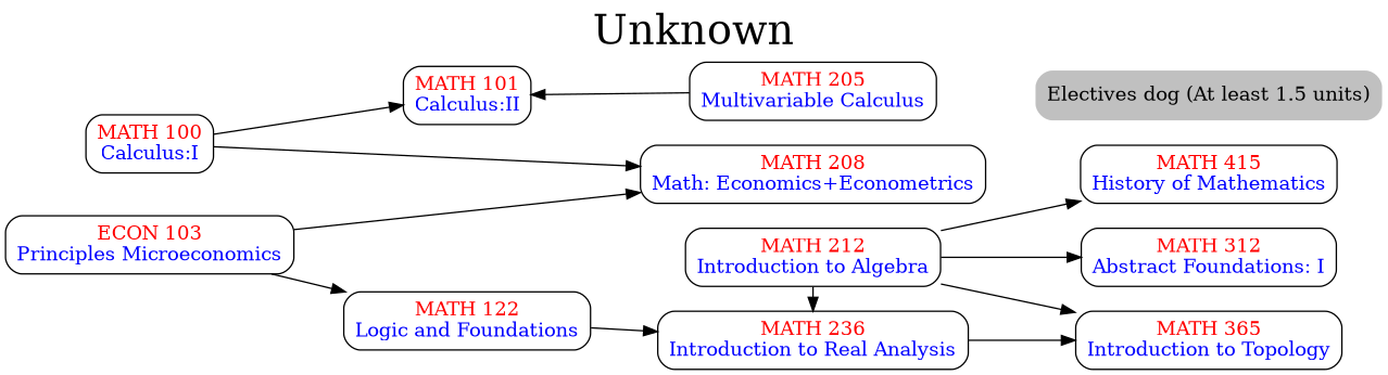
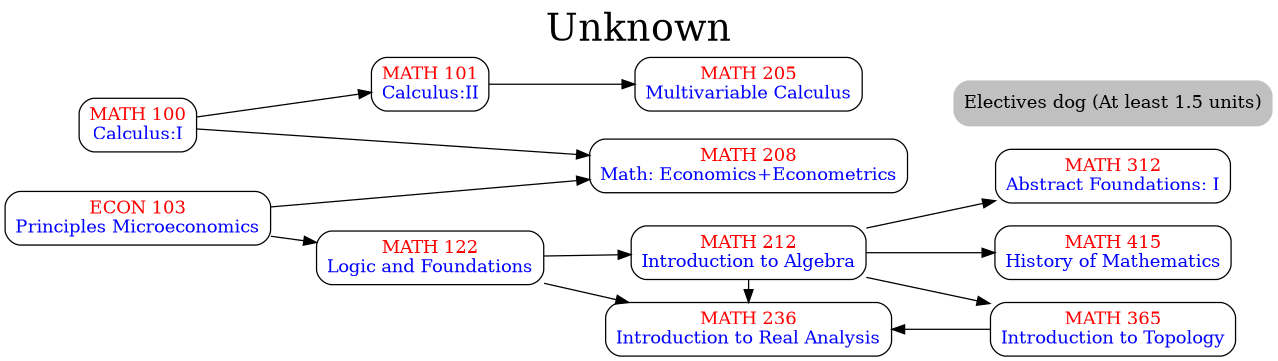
  digraph {
    label=<<font point-size="30">Unknown</font>>
    labelloc=t
    rankdir=LR
    node [shape=box style=rounded]
    n1 [height=0.58333 label=<<font color="red">MATH 100</font><br/><font color="blue">Calculus:I</font>> width=1.1389]
    n2 [height=0.58333 label=<<font color="red">ECON 103</font><br/><font color="blue">Principles Microeconomics</font>> width=2.3333]
    n3 [height=0.58333 label=<<font color="red">MATH 101</font><br/><font color="blue">Calculus:II</font>> width=1.1389]
    n4 [height=0.58333 label=<<font color="red">MATH 122</font><br/><font color="blue">Logic and Foundations</font>> width=1.9722]
    n5 [height=0.58333 label=<<font color="red">MATH 205</font><br/><font color="blue">Multivariable Calculus</font>> width=1.9722]
    n6 [height=0.58333 label=<<font color="red">MATH 208</font><br/><font color="blue">Math: Economics+Econometrics</font>> width=2.75]
    n7 [height=0.58333 label=<<font color="red">MATH 212</font><br/><font color="blue">Introduction to Algebra</font>> width=2.0278]
    n8 [height=0.58333 label=<<font color="red">MATH 236</font><br/><font color="blue">Introduction to Real Analysis</font>> width=2.4722]
    n9 [color=invis fillcolor=gray height=0.5 label=<Electives dog (At least 1.5 units)> style="rounded,filled" width=2.7222]
    n10 [height=0.58333 label=<<font color="red">MATH 312</font><br/><font color="blue">Abstract Foundations: I</font>> width=1.6944]
    n11 [height=0.58333 label=<<font color="red">MATH 365</font><br/><font color="blue">Introduction to Topology</font>> width=2.1389]
    n12 [height=0.58333 label=<<font color="red">MATH 415</font><br/><font color="blue">History of Mathematics</font>> width=2.0556]
    subgraph sub_1 {
      label=""
      subgraph sub_2 {
        label=""
        rank=same
        n1
        n2
      }
      subgraph sub_3 {
        label=""
        rank=same
        n3
        n4
      }
    }
    subgraph sub_4 {
      label=""
      subgraph sub_5 {
        label=""
        rank=same
        n12
      }
    }
    subgraph sub_6 {
      label=""
      subgraph sub_7 {
        label=""
        rank=same
        n5
        n6
        n7
        n8
      }
    }
    subgraph sub_8 {
      label=""
      subgraph sub_9 {
        label=""
        rank=same
        n9
        n10
        n11
      }
    }
    n1 -> n3
    n1 -> n6
    n2 -> n4
    n2 -> n6
-   n5 -> n3
+   n3 -> n5
+   n4 -> n7
    n4 -> n8
    n7 -> n8
    n7 -> n10
    n7 -> n11
    n7 -> n12
-   n8 -> n11
+   n11 -> n8
  }
